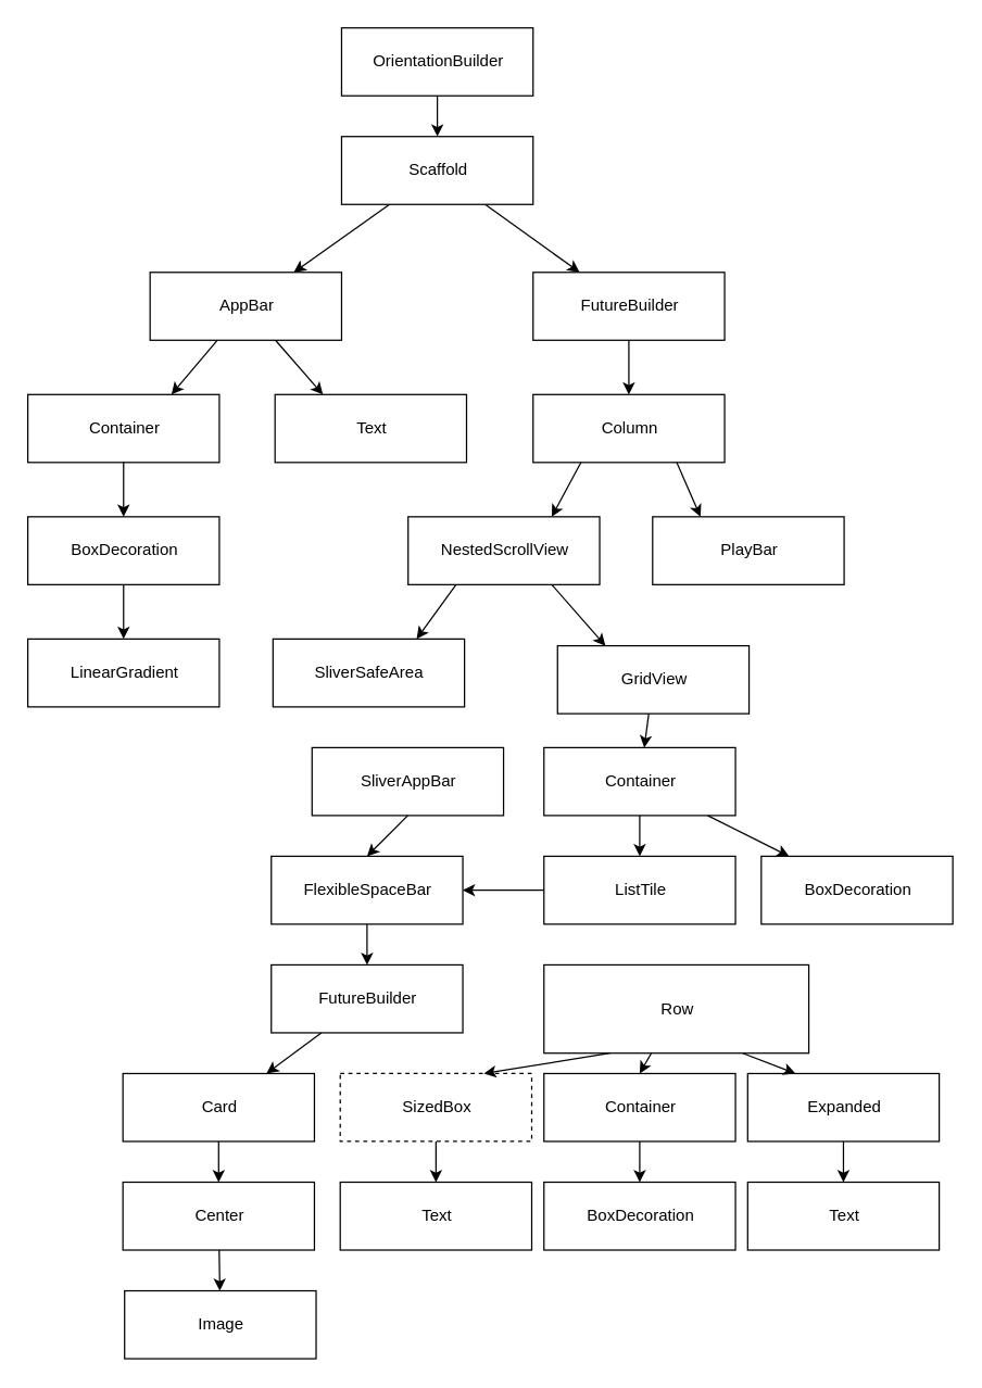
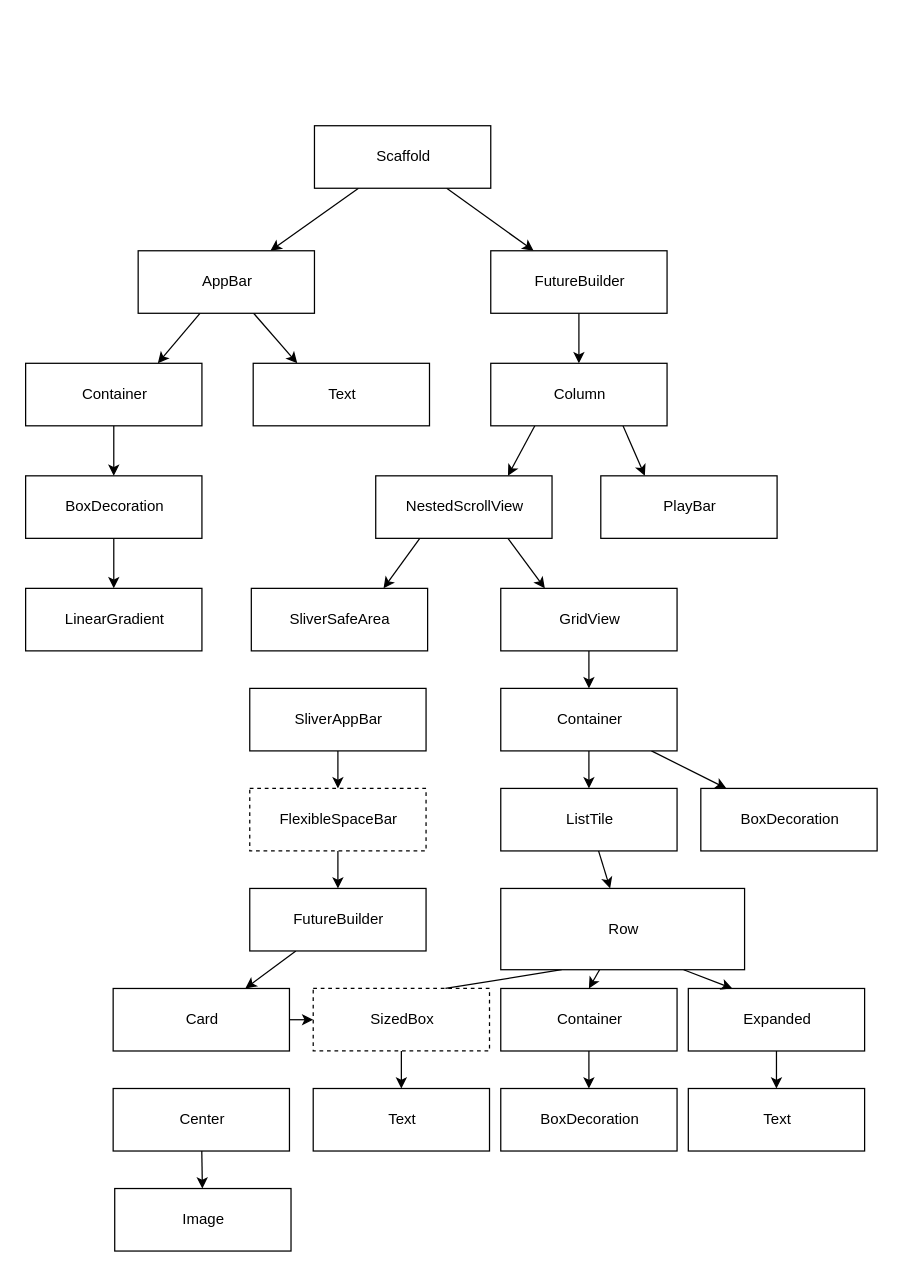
  <mxCell id="0" />
  <mxCell id="1" parent="0" />
  <mxCell id="2" style="edgeStyle=none;rounded=0;orthogonalLoop=1;jettySize=auto;html=1;exitX=0.25;exitY=1;exitDx=0;exitDy=0;" edge="1" parent="1" source="4" target="7"><mxGeometry relative="1" as="geometry" /></mxCell>
  <mxCell id="3" style="edgeStyle=none;rounded=0;orthogonalLoop=1;jettySize=auto;html=1;entryX=0.25;entryY=0;entryDx=0;entryDy=0;exitX=0.75;exitY=1;exitDx=0;exitDy=0;" edge="1" parent="1" source="4"><mxGeometry relative="1" as="geometry"><mxPoint x="426.25" y="200" as="targetPoint" /></mxGeometry></mxCell>
  <mxCell id="4" value="Scaffold" style="html=1;" vertex="1" parent="1"><mxGeometry x="251" y="100" width="141" height="50" as="geometry" /></mxCell>
  <mxCell id="5" style="edgeStyle=none;rounded=0;orthogonalLoop=1;jettySize=auto;html=1;entryX=0.75;entryY=0;entryDx=0;entryDy=0;" edge="1" parent="1" source="7" target="11"><mxGeometry relative="1" as="geometry" /></mxCell>
  <mxCell id="6" style="rounded=0;orthogonalLoop=1;jettySize=auto;html=1;entryX=0.25;entryY=0;entryDx=0;entryDy=0;" edge="1" parent="1" source="7" target="24"><mxGeometry relative="1" as="geometry" /></mxCell>
  <mxCell id="7" value="AppBar" style="html=1;" vertex="1" parent="1"><mxGeometry x="110" y="200" width="141" height="50" as="geometry" /></mxCell>
  <mxCell id="8" style="edgeStyle=none;rounded=0;orthogonalLoop=1;jettySize=auto;html=1;" edge="1" parent="1" source="9" target="14"><mxGeometry relative="1" as="geometry" /></mxCell>
  <mxCell id="9" value="BoxDecoration" style="html=1;" vertex="1" parent="1"><mxGeometry x="20" y="380" width="141" height="50" as="geometry" /></mxCell>
  <mxCell id="10" style="edgeStyle=orthogonalEdgeStyle;rounded=0;orthogonalLoop=1;jettySize=auto;html=1;entryX=0.5;entryY=0;entryDx=0;entryDy=0;" edge="1" parent="1" source="11" target="9"><mxGeometry relative="1" as="geometry" /></mxCell>
  <mxCell id="11" value="Container" style="html=1;" vertex="1" parent="1"><mxGeometry x="20" y="290" width="141" height="50" as="geometry" /></mxCell>
  <mxCell id="12" style="edgeStyle=none;rounded=0;orthogonalLoop=1;jettySize=auto;html=1;entryX=0.5;entryY=0;entryDx=0;entryDy=0;" edge="1" parent="1" source="13" target="17"><mxGeometry relative="1" as="geometry" /></mxCell>
  <mxCell id="13" value="FutureBuilder" style="html=1;" vertex="1" parent="1"><mxGeometry x="392" y="200" width="141" height="50" as="geometry" /></mxCell>
  <mxCell id="14" value="LinearGradient" style="html=1;" vertex="1" parent="1"><mxGeometry x="20" y="470" width="141" height="50" as="geometry" /></mxCell>
  <mxCell id="15" style="edgeStyle=none;rounded=0;orthogonalLoop=1;jettySize=auto;html=1;exitX=0.25;exitY=1;exitDx=0;exitDy=0;entryX=0.75;entryY=0;entryDx=0;entryDy=0;" edge="1" parent="1" source="17" target="20"><mxGeometry relative="1" as="geometry" /></mxCell>
  <mxCell id="16" style="edgeStyle=none;rounded=0;orthogonalLoop=1;jettySize=auto;html=1;entryX=0.25;entryY=0;entryDx=0;entryDy=0;exitX=0.75;exitY=1;exitDx=0;exitDy=0;" edge="1" parent="1" source="17" target="41"><mxGeometry relative="1" as="geometry" /></mxCell>
  <mxCell id="17" value="Column" style="html=1;" vertex="1" parent="1"><mxGeometry x="392" y="290" width="141" height="50" as="geometry" /></mxCell>
  <mxCell id="18" style="edgeStyle=none;rounded=0;orthogonalLoop=1;jettySize=auto;html=1;entryX=0.75;entryY=0;entryDx=0;entryDy=0;exitX=0.25;exitY=1;exitDx=0;exitDy=0;" edge="1" parent="1" source="20" target="23"><mxGeometry relative="1" as="geometry" /></mxCell>
  <mxCell id="19" style="edgeStyle=none;rounded=0;orthogonalLoop=1;jettySize=auto;html=1;entryX=0.25;entryY=0;entryDx=0;entryDy=0;exitX=0.75;exitY=1;exitDx=0;exitDy=0;" edge="1" parent="1" source="20" target="28"><mxGeometry relative="1" as="geometry" /></mxCell>
  <mxCell id="20" value="NestedScrollView" style="html=1;" vertex="1" parent="1"><mxGeometry x="300" y="380" width="141" height="50" as="geometry" /></mxCell>
  <mxCell id="21" style="edgeStyle=none;rounded=0;orthogonalLoop=1;jettySize=auto;html=1;entryX=0.5;entryY=0;entryDx=0;entryDy=0;exitX=0.5;exitY=1;exitDx=0;exitDy=0;" edge="1" parent="1" source="22" target="26"><mxGeometry relative="1" as="geometry" /></mxCell>
- <mxCell id="22" value="SliverAppBar" style="html=1;" vertex="1" parent="1"><mxGeometry x="229.25" y="550" width="141" height="50" as="geometry" /></mxCell>
+ <mxCell id="22" value="SliverAppBar" style="html=1;" vertex="1" parent="1"><mxGeometry x="199.25" y="550" width="141" height="50" as="geometry" /></mxCell>
  <mxCell id="23" value="SliverSafeArea" style="html=1;" vertex="1" parent="1"><mxGeometry x="200.5" y="470" width="141" height="50" as="geometry" /></mxCell>
  <mxCell id="24" value="Text" style="html=1;" vertex="1" parent="1"><mxGeometry x="202" y="290" width="141" height="50" as="geometry" /></mxCell>
  <mxCell id="25" style="edgeStyle=none;rounded=0;orthogonalLoop=1;jettySize=auto;html=1;entryX=0.5;entryY=0;entryDx=0;entryDy=0;exitX=0.5;exitY=1;exitDx=0;exitDy=0;" edge="1" parent="1" source="26" target="42"><mxGeometry relative="1" as="geometry" /></mxCell>
- <mxCell id="26" value="FlexibleSpaceBar" style="html=1;" vertex="1" parent="1"><mxGeometry x="199.25" y="630" width="141" height="50" as="geometry" /></mxCell>
+ <mxCell id="26" value="FlexibleSpaceBar" style="html=1;dashed=1;" vertex="1" parent="1"><mxGeometry x="199.25" y="630" width="141" height="50" as="geometry" /></mxCell>
  <mxCell id="27" style="edgeStyle=none;rounded=0;orthogonalLoop=1;jettySize=auto;html=1;" edge="1" parent="1" source="28" target="36"><mxGeometry relative="1" as="geometry" /></mxCell>
- <mxCell id="28" value="GridView" style="html=1;" vertex="1" parent="1"><mxGeometry x="410" y="475" width="141" height="50" as="geometry" /></mxCell>
+ <mxCell id="28" value="GridView" style="html=1;" vertex="1" parent="1"><mxGeometry x="400" y="470" width="141" height="50" as="geometry" /></mxCell>
  <mxCell id="29" style="edgeStyle=none;rounded=0;orthogonalLoop=1;jettySize=auto;html=1;entryX=0.75;entryY=0;entryDx=0;entryDy=0;" edge="1" parent="1" source="42" target="31"><mxGeometry relative="1" as="geometry" /></mxCell>
- <mxCell id="30" style="edgeStyle=none;rounded=0;orthogonalLoop=1;jettySize=auto;html=1;entryX=0.5;entryY=0;entryDx=0;entryDy=0;" edge="1" parent="1" source="31" target="33"><mxGeometry relative="1" as="geometry" /></mxCell>
+ <mxCell id="30" style="edgeStyle=none;rounded=0;orthogonalLoop=1;jettySize=auto;html=1;" edge="1" parent="1" source="31" target="49"><mxGeometry relative="1" as="geometry" /></mxCell>
  <mxCell id="31" value="Card" style="html=1;" vertex="1" parent="1"><mxGeometry x="90" y="790" width="141" height="50" as="geometry" /></mxCell>
  <mxCell id="32" style="edgeStyle=none;rounded=0;orthogonalLoop=1;jettySize=auto;html=1;" edge="1" parent="1" source="33" target="37"><mxGeometry relative="1" as="geometry" /></mxCell>
  <mxCell id="33" value="Center" style="html=1;" vertex="1" parent="1"><mxGeometry x="90" y="870" width="141" height="50" as="geometry" /></mxCell>
  <mxCell id="34" style="edgeStyle=none;rounded=0;orthogonalLoop=1;jettySize=auto;html=1;" edge="1" parent="1" source="36" target="38"><mxGeometry relative="1" as="geometry" /></mxCell>
  <mxCell id="35" style="edgeStyle=none;rounded=0;orthogonalLoop=1;jettySize=auto;html=1;" edge="1" parent="1" source="36" target="55"><mxGeometry relative="1" as="geometry" /></mxCell>
  <mxCell id="36" value="&lt;div&gt;Container&lt;/div&gt;" style="html=1;" vertex="1" parent="1"><mxGeometry x="400" y="550" width="141" height="50" as="geometry" /></mxCell>
  <mxCell id="37" value="Image" style="html=1;" vertex="1" parent="1"><mxGeometry x="91.25" y="950" width="141" height="50" as="geometry" /></mxCell>
  <mxCell id="38" value="BoxDecoration" style="html=1;" vertex="1" parent="1"><mxGeometry x="560" y="630" width="141" height="50" as="geometry" /></mxCell>
- <mxCell id="39" style="edgeStyle=none;rounded=0;orthogonalLoop=1;jettySize=auto;html=1;" edge="1" parent="1" source="40" target="4"><mxGeometry relative="1" as="geometry" /></mxCell>
- <mxCell id="40" value="OrientationBuilder" style="html=1;" vertex="1" parent="1"><mxGeometry x="251" y="20" width="141" height="50" as="geometry" /></mxCell>
  <mxCell id="41" value="PlayBar" style="html=1;" vertex="1" parent="1"><mxGeometry x="480" y="380" width="141" height="50" as="geometry" /></mxCell>
  <mxCell id="42" value="FutureBuilder" style="html=1;" vertex="1" parent="1"><mxGeometry x="199.25" y="710" width="141" height="50" as="geometry" /></mxCell>
  <mxCell id="43" value="Text" style="html=1;" vertex="1" parent="1"><mxGeometry x="550" y="870" width="141" height="50" as="geometry" /></mxCell>
  <mxCell id="44" style="edgeStyle=none;rounded=0;orthogonalLoop=1;jettySize=auto;html=1;" edge="1" parent="1" source="45" target="43"><mxGeometry relative="1" as="geometry" /></mxCell>
  <mxCell id="45" value="Expanded" style="html=1;" vertex="1" parent="1"><mxGeometry x="550" y="790" width="141" height="50" as="geometry" /></mxCell>
  <mxCell id="46" style="edgeStyle=none;rounded=0;orthogonalLoop=1;jettySize=auto;html=1;" edge="1" parent="1" source="47" target="57"><mxGeometry relative="1" as="geometry" /></mxCell>
  <mxCell id="47" value="&lt;div&gt;Container&lt;/div&gt;" style="html=1;" vertex="1" parent="1"><mxGeometry x="400" y="790" width="141" height="50" as="geometry" /></mxCell>
  <mxCell id="48" style="edgeStyle=none;rounded=0;orthogonalLoop=1;jettySize=auto;html=1;" edge="1" parent="1" source="49" target="56"><mxGeometry relative="1" as="geometry" /></mxCell>
  <mxCell id="49" value="SizedBox" style="html=1;dashed=1;" vertex="1" parent="1"><mxGeometry x="250" y="790" width="141" height="50" as="geometry" /></mxCell>
- <mxCell id="50" style="edgeStyle=none;rounded=0;orthogonalLoop=1;jettySize=auto;html=1;entryX=0.75;entryY=0;entryDx=0;entryDy=0;exitX=0.25;exitY=1;exitDx=0;exitDy=0;" edge="1" parent="1" source="53" target="49"><mxGeometry relative="1" as="geometry" /></mxCell>
+ <mxCell id="50" style="edgeStyle=none;rounded=0;orthogonalLoop=1;jettySize=auto;html=1;entryX=0.75;entryY=0;entryDx=0;entryDy=0;exitX=0.25;exitY=1;exitDx=0;exitDy=0;endArrow=none;" edge="1" parent="1" source="53" target="49"><mxGeometry relative="1" as="geometry" /></mxCell>
  <mxCell id="51" style="edgeStyle=none;rounded=0;orthogonalLoop=1;jettySize=auto;html=1;entryX=0.5;entryY=0;entryDx=0;entryDy=0;" edge="1" parent="1" source="53" target="47"><mxGeometry relative="1" as="geometry" /></mxCell>
  <mxCell id="52" style="edgeStyle=none;rounded=0;orthogonalLoop=1;jettySize=auto;html=1;entryX=0.25;entryY=0;entryDx=0;entryDy=0;exitX=0.75;exitY=1;exitDx=0;exitDy=0;" edge="1" parent="1" source="53" target="45"><mxGeometry relative="1" as="geometry" /></mxCell>
  <mxCell id="53" value="Row" style="html=1;" vertex="1" parent="1"><mxGeometry x="400" y="710" width="195" height="65" as="geometry" /></mxCell>
- <mxCell id="54" style="edgeStyle=none;rounded=0;orthogonalLoop=1;jettySize=auto;html=1;" edge="1" parent="1" source="55" target="26"><mxGeometry relative="1" as="geometry" /></mxCell>
+ <mxCell id="54" style="edgeStyle=none;rounded=0;orthogonalLoop=1;jettySize=auto;html=1;" edge="1" parent="1" source="55" target="53"><mxGeometry relative="1" as="geometry" /></mxCell>
  <mxCell id="55" value="ListTile" style="html=1;" vertex="1" parent="1"><mxGeometry x="400" y="630" width="141" height="50" as="geometry" /></mxCell>
  <mxCell id="56" value="Text" style="html=1;" vertex="1" parent="1"><mxGeometry x="250" y="870" width="141" height="50" as="geometry" /></mxCell>
  <mxCell id="57" value="BoxDecoration" style="html=1;" vertex="1" parent="1"><mxGeometry x="400" y="870" width="141" height="50" as="geometry" /></mxCell>
